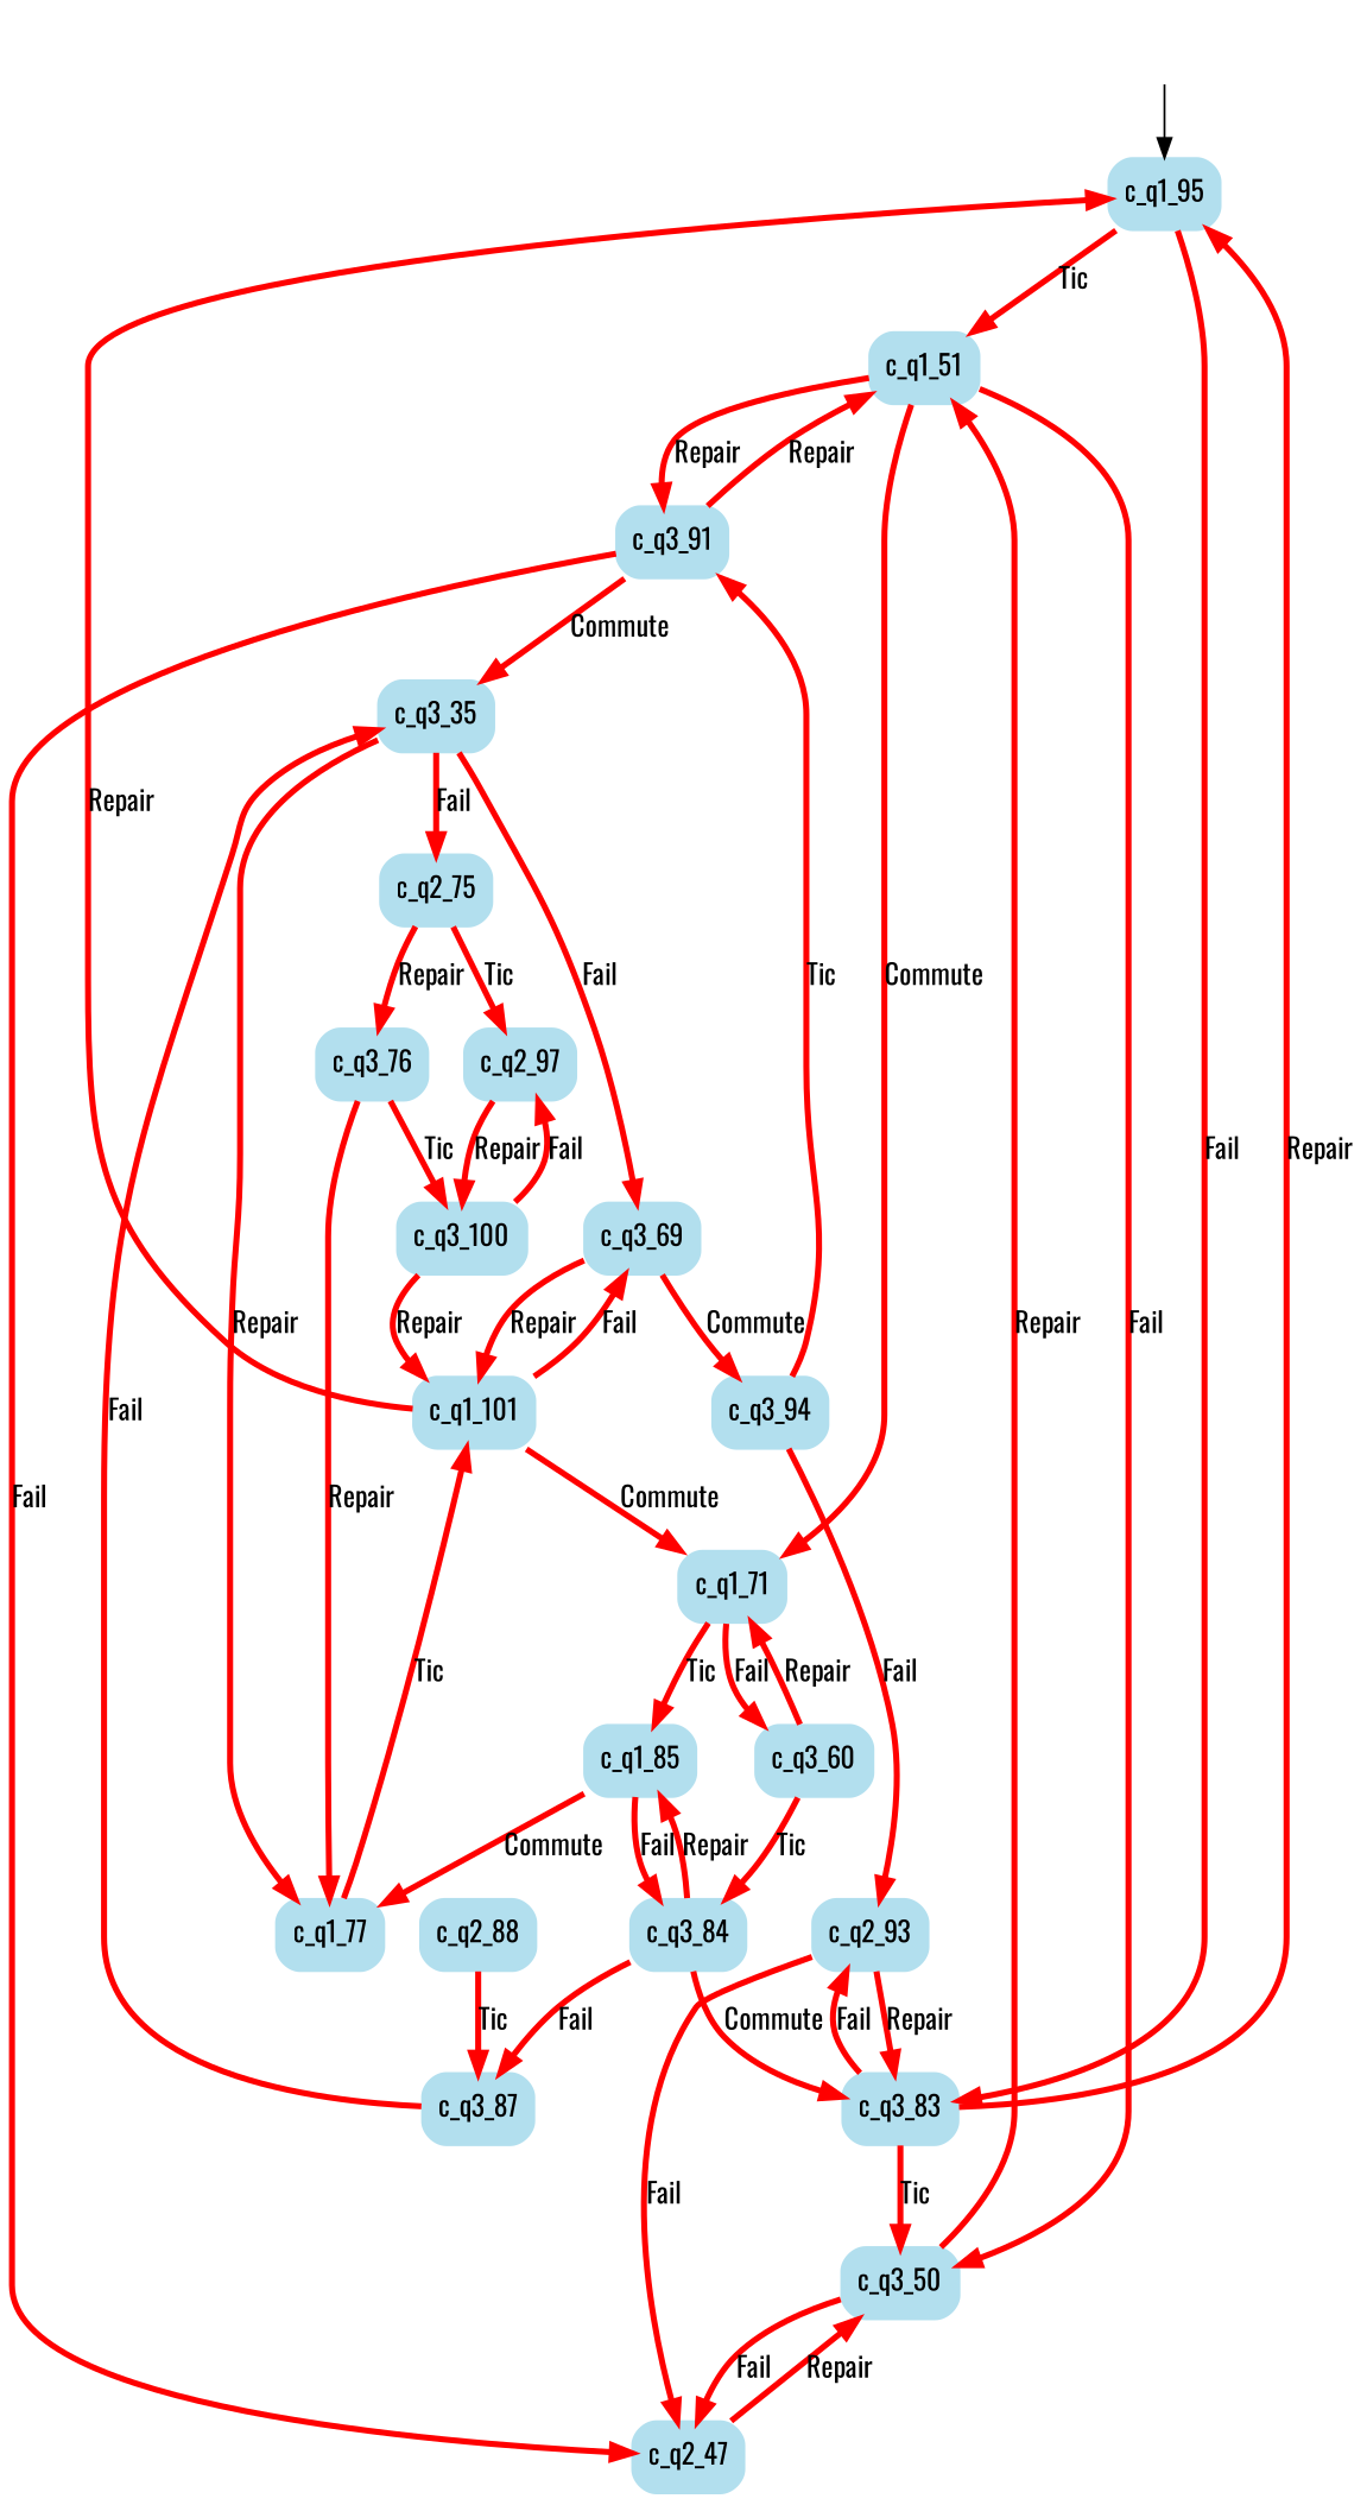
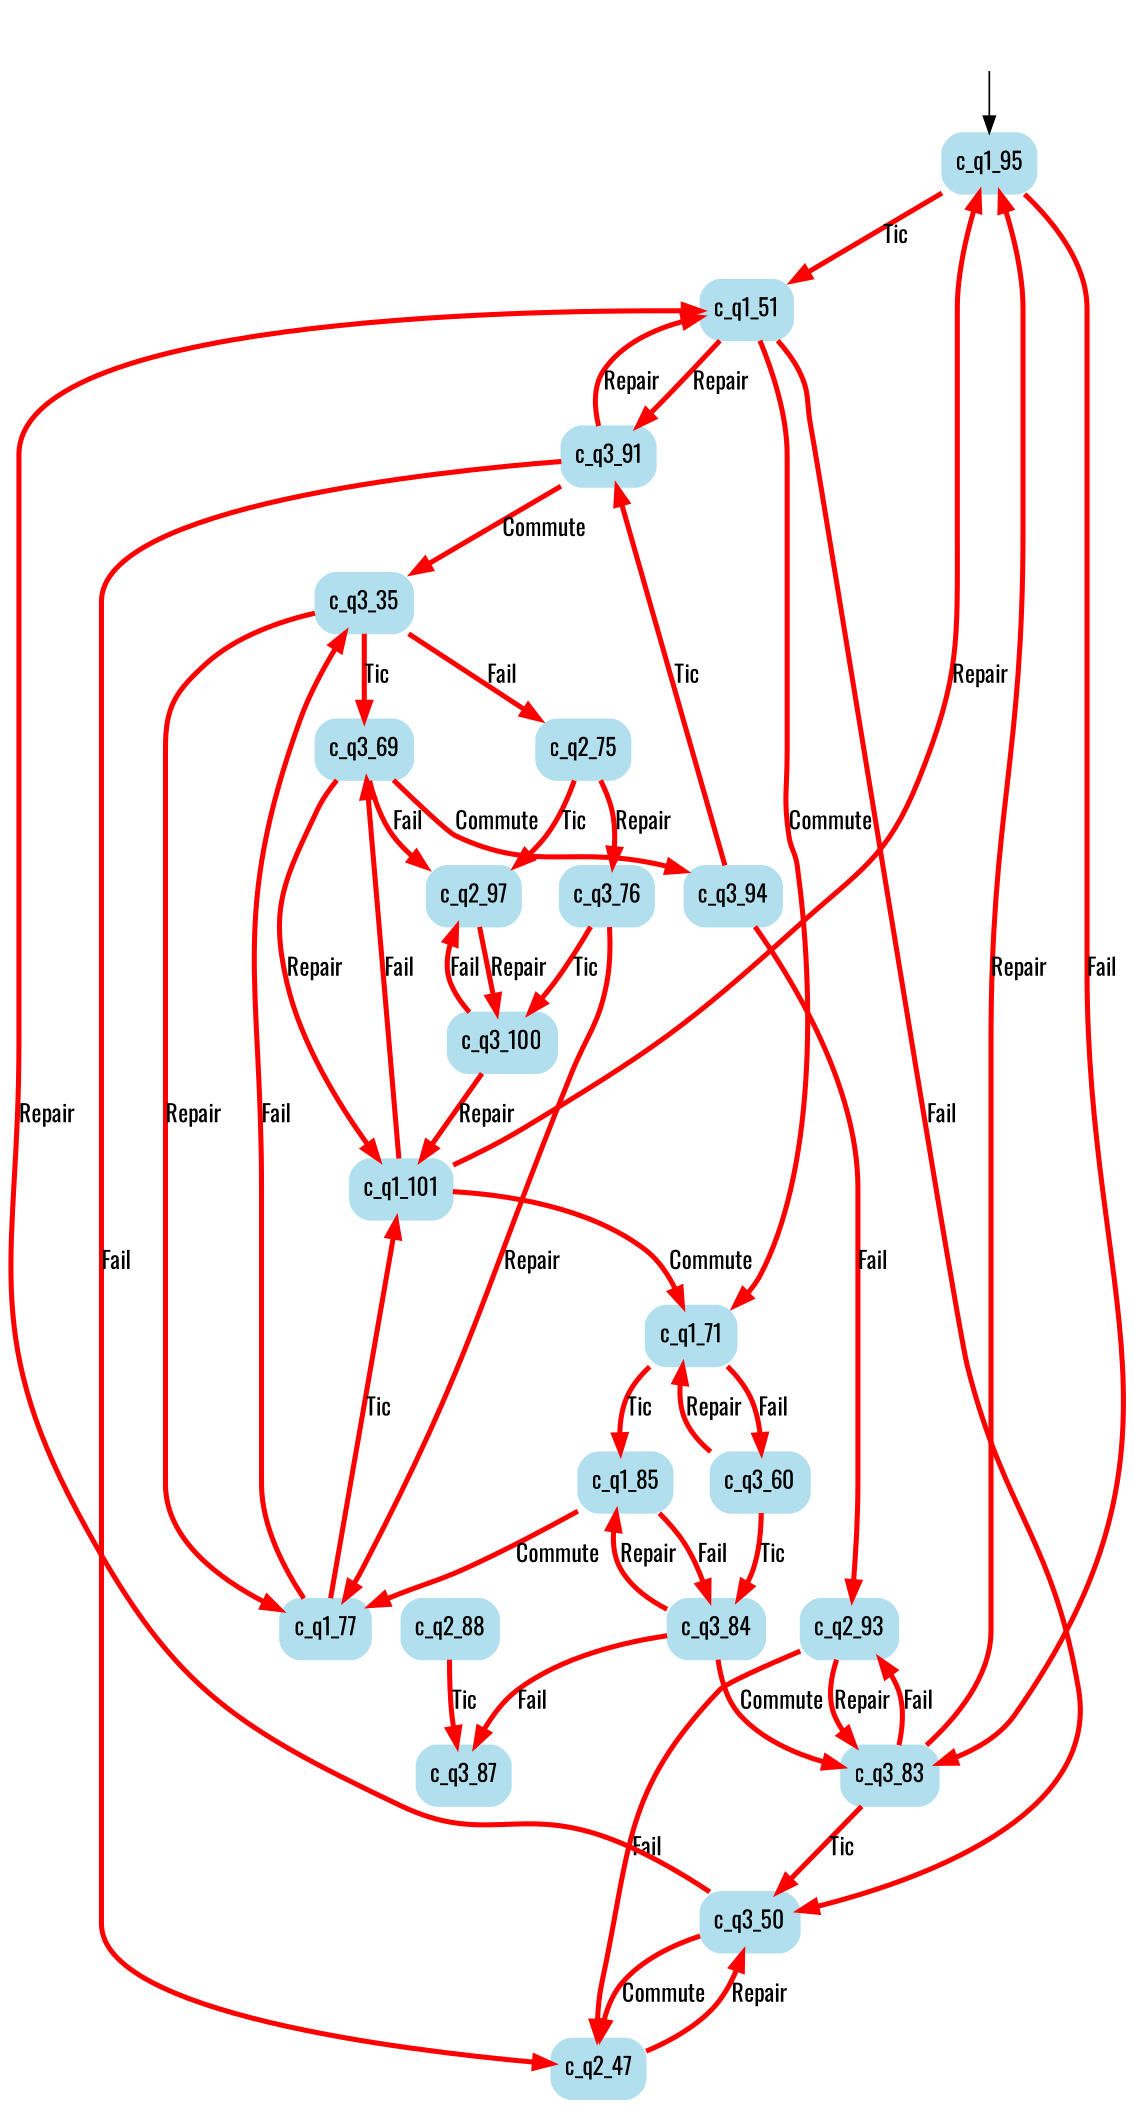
  digraph {
    fontname=Oswald
    rankdir=TB
    node [fontname=Oswald style="rounded, filled" color=lightblue2 shape=box]
    edge [fontname=Oswald color=red penwidth=3]
    start_c_q1_95 [style=invisible color="" shape=""]
    n2 [label=c_q1_95]
    n3 [label=c_q1_51]
    n4 [label=c_q3_83]
    n5 [label=c_q3_69]
    n6 [label=c_q3_94]
    n7 [label=c_q2_97]
    n8 [label=c_q1_101]
    n9 [label=c_q3_91]
    n10 [label=c_q2_93]
    n11 [label=c_q3_100]
    n12 [label=c_q1_71]
    n13 [label=c_q2_47]
    n14 [label=c_q3_35]
    n15 [label=c_q3_50]
    n16 [label=c_q2_75]
    n17 [label=c_q1_77]
    n18 [label=c_q2_88]
    n19 [label=c_q3_87]
    n20 [label=c_q1_85]
    n21 [label=c_q3_60]
    n22 [label=c_q3_84]
    n23 [label=c_q3_76]
    start_c_q1_95 -> n2 [color="" penwidth=""]
    n2 -> n3 [label=Tic]
    n2 -> n4 [label=Fail]
    n3 -> n9 [label=Repair]
    n3 -> n12 [label=Commute]
    n3 -> n15 [label=Fail]
    n4 -> n2 [label=Repair]
    n4 -> n10 [label=Fail]
    n4 -> n15 [label=Tic]
    n5 -> n6 [label=Commute]
+   n5 -> n7 [label=Fail]
    n5 -> n8 [label=Repair]
    n6 -> n9 [label=Tic]
    n6 -> n10 [label=Fail]
    n7 -> n11 [label=Repair]
    n8 -> n2 [label=Repair]
    n8 -> n5 [label=Fail]
    n8 -> n12 [label=Commute]
    n9 -> n3 [label=Repair]
    n9 -> n13 [label=Fail]
    n9 -> n14 [label=Commute]
    n10 -> n4 [label=Repair]
    n10 -> n13 [label=Fail]
    n11 -> n7 [label=Fail]
    n11 -> n8 [label=Repair]
    n12 -> n20 [label=Tic]
    n12 -> n21 [label=Fail]
    n13 -> n15 [label=Repair]
-   n14 -> n5 [label=Fail]
+   n14 -> n5 [label=Tic]
    n14 -> n16 [label=Fail]
    n14 -> n17 [label=Repair]
    n15 -> n3 [label=Repair]
-   n15 -> n13 [label=Fail]
+   n15 -> n13 [label=Commute]
    n16 -> n7 [label=Tic]
    n16 -> n23 [label=Repair]
    n17 -> n8 [label=Tic]
-   n19 -> n14 [label=Fail]
+   n17 -> n14 [label=Fail]
    n18 -> n19 [label=Tic]
    n20 -> n17 [label=Commute]
    n20 -> n22 [label=Fail]
    n21 -> n12 [label=Repair]
    n21 -> n22 [label=Tic]
    n22 -> n4 [label=Commute]
    n22 -> n19 [label=Fail]
    n22 -> n20 [label=Repair]
    n23 -> n11 [label=Tic]
    n23 -> n17 [label=Repair]
  }
